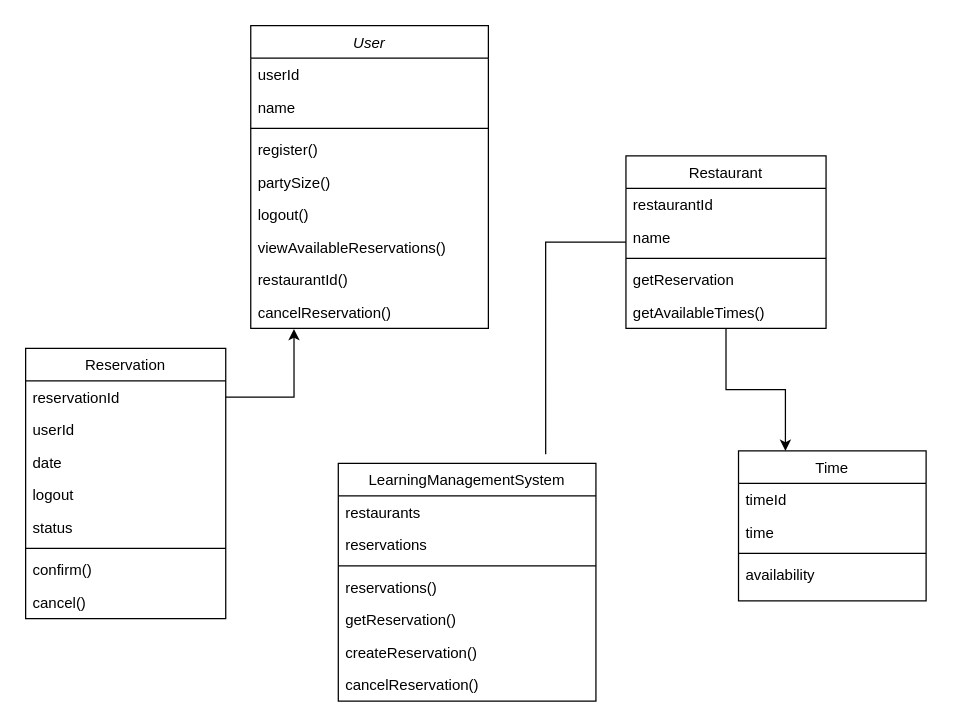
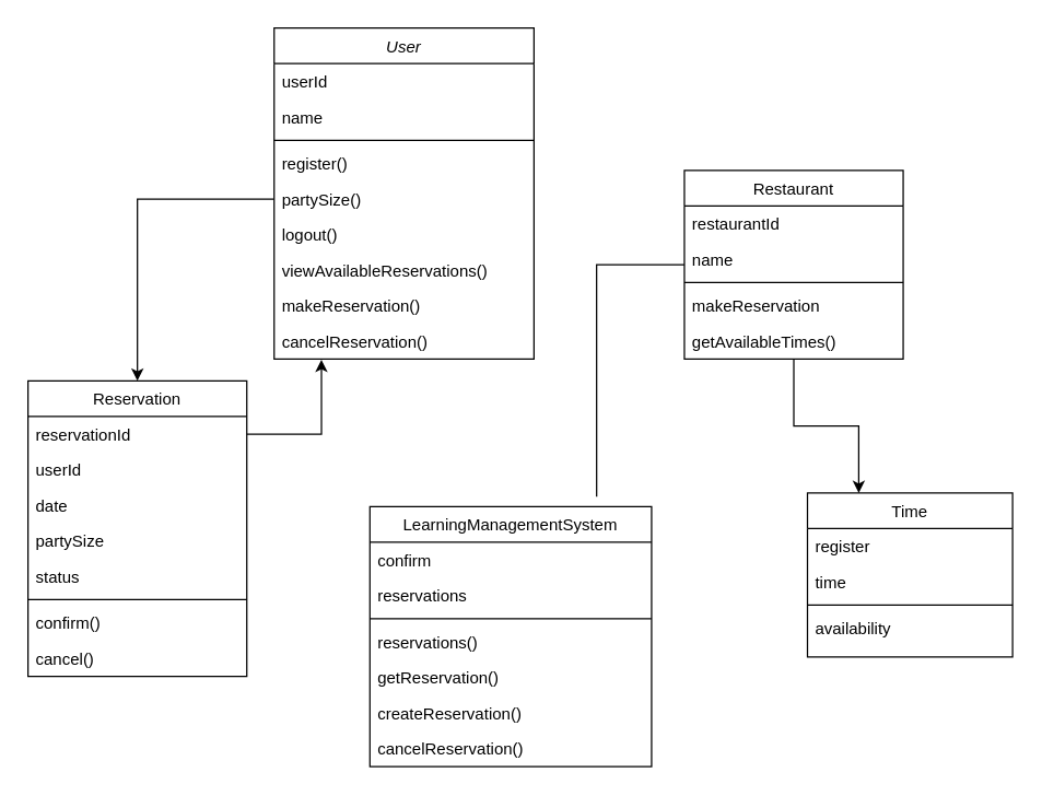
  <mxCell id="0" />
  <mxCell id="1" parent="0" />
  <mxCell id="2" value="User" style="swimlane;fontStyle=2;align=center;verticalAlign=top;childLayout=stackLayout;horizontal=1;startSize=26;horizontalStack=0;resizeParent=1;resizeLast=0;collapsible=1;marginBottom=0;rounded=0;shadow=0;strokeWidth=1;" vertex="1" parent="1"><mxGeometry x="200" y="20" width="190" height="242" as="geometry"><mxRectangle x="230" y="140" width="160" height="26" as="alternateBounds" /></mxGeometry></mxCell>
  <mxCell id="3" value="userId" style="text;align=left;verticalAlign=top;spacingLeft=4;spacingRight=4;overflow=hidden;rotatable=0;points=[[0,0.5],[1,0.5]];portConstraint=eastwest;" vertex="1" parent="2"><mxGeometry y="26" width="190" height="26" as="geometry" /></mxCell>
  <mxCell id="4" value="name" style="text;align=left;verticalAlign=top;spacingLeft=4;spacingRight=4;overflow=hidden;rotatable=0;points=[[0,0.5],[1,0.5]];portConstraint=eastwest;rounded=0;shadow=0;html=0;" vertex="1" parent="2"><mxGeometry y="52" width="190" height="26" as="geometry" /></mxCell>
  <mxCell id="5" value="" style="line;html=1;strokeWidth=1;align=left;verticalAlign=middle;spacingTop=-1;spacingLeft=3;spacingRight=3;rotatable=0;labelPosition=right;points=[];portConstraint=eastwest;" vertex="1" parent="2"><mxGeometry y="78" width="190" height="8" as="geometry" /></mxCell>
  <mxCell id="6" value="register()" style="text;align=left;verticalAlign=top;spacingLeft=4;spacingRight=4;overflow=hidden;rotatable=0;points=[[0,0.5],[1,0.5]];portConstraint=eastwest;rounded=0;shadow=0;html=0;" vertex="1" parent="2"><mxGeometry y="86" width="190" height="26" as="geometry" /></mxCell>
  <mxCell id="7" value="partySize() " style="text;align=left;verticalAlign=top;spacingLeft=4;spacingRight=4;overflow=hidden;rotatable=0;points=[[0,0.5],[1,0.5]];portConstraint=eastwest;" vertex="1" parent="2"><mxGeometry y="112" width="190" height="26" as="geometry" /></mxCell>
  <mxCell id="8" value="logout()" style="text;align=left;verticalAlign=top;spacingLeft=4;spacingRight=4;overflow=hidden;rotatable=0;points=[[0,0.5],[1,0.5]];portConstraint=eastwest;" vertex="1" parent="2"><mxGeometry y="138" width="190" height="26" as="geometry" /></mxCell>
  <mxCell id="9" value="viewAvailableReservations()" style="text;align=left;verticalAlign=top;spacingLeft=4;spacingRight=4;overflow=hidden;rotatable=0;points=[[0,0.5],[1,0.5]];portConstraint=eastwest;" vertex="1" parent="2"><mxGeometry y="164" width="190" height="26" as="geometry" /></mxCell>
- <mxCell id="10" value="restaurantId()" style="text;align=left;verticalAlign=top;spacingLeft=4;spacingRight=4;overflow=hidden;rotatable=0;points=[[0,0.5],[1,0.5]];portConstraint=eastwest;" vertex="1" parent="2"><mxGeometry y="190" width="190" height="26" as="geometry" /></mxCell>
+ <mxCell id="10" value="makeReservation()" style="text;align=left;verticalAlign=top;spacingLeft=4;spacingRight=4;overflow=hidden;rotatable=0;points=[[0,0.5],[1,0.5]];portConstraint=eastwest;" vertex="1" parent="2"><mxGeometry y="190" width="190" height="26" as="geometry" /></mxCell>
  <mxCell id="11" value="cancelReservation()" style="text;align=left;verticalAlign=top;spacingLeft=4;spacingRight=4;overflow=hidden;rotatable=0;points=[[0,0.5],[1,0.5]];portConstraint=eastwest;" vertex="1" parent="2"><mxGeometry y="216" width="190" height="26" as="geometry" /></mxCell>
  <mxCell id="12" value="Reservation" style="swimlane;fontStyle=0;align=center;verticalAlign=top;childLayout=stackLayout;horizontal=1;startSize=26;horizontalStack=0;resizeParent=1;resizeLast=0;collapsible=1;marginBottom=0;rounded=0;shadow=0;strokeWidth=1;" vertex="1" parent="1"><mxGeometry x="20" y="278" width="160" height="216" as="geometry"><mxRectangle x="130" y="380" width="160" height="26" as="alternateBounds" /></mxGeometry></mxCell>
  <mxCell id="13" value="reservationId" style="text;align=left;verticalAlign=top;spacingLeft=4;spacingRight=4;overflow=hidden;rotatable=0;points=[[0,0.5],[1,0.5]];portConstraint=eastwest;" vertex="1" parent="12"><mxGeometry y="26" width="160" height="26" as="geometry" /></mxCell>
  <mxCell id="14" value="userId" style="text;align=left;verticalAlign=top;spacingLeft=4;spacingRight=4;overflow=hidden;rotatable=0;points=[[0,0.5],[1,0.5]];portConstraint=eastwest;rounded=0;shadow=0;html=0;" vertex="1" parent="12"><mxGeometry y="52" width="160" height="26" as="geometry" /></mxCell>
  <mxCell id="15" value="date" style="text;align=left;verticalAlign=top;spacingLeft=4;spacingRight=4;overflow=hidden;rotatable=0;points=[[0,0.5],[1,0.5]];portConstraint=eastwest;rounded=0;shadow=0;html=0;" vertex="1" parent="12"><mxGeometry y="78" width="160" height="26" as="geometry" /></mxCell>
- <mxCell id="16" value="logout" style="text;align=left;verticalAlign=top;spacingLeft=4;spacingRight=4;overflow=hidden;rotatable=0;points=[[0,0.5],[1,0.5]];portConstraint=eastwest;rounded=0;shadow=0;html=0;" vertex="1" parent="12"><mxGeometry y="104" width="160" height="26" as="geometry" /></mxCell>
+ <mxCell id="16" value="partySize" style="text;align=left;verticalAlign=top;spacingLeft=4;spacingRight=4;overflow=hidden;rotatable=0;points=[[0,0.5],[1,0.5]];portConstraint=eastwest;rounded=0;shadow=0;html=0;" vertex="1" parent="12"><mxGeometry y="104" width="160" height="26" as="geometry" /></mxCell>
  <mxCell id="17" value="status" style="text;align=left;verticalAlign=top;spacingLeft=4;spacingRight=4;overflow=hidden;rotatable=0;points=[[0,0.5],[1,0.5]];portConstraint=eastwest;rounded=0;shadow=0;html=0;" vertex="1" parent="12"><mxGeometry y="130" width="160" height="26" as="geometry" /></mxCell>
  <mxCell id="18" value="" style="line;html=1;strokeWidth=1;align=left;verticalAlign=middle;spacingTop=-1;spacingLeft=3;spacingRight=3;rotatable=0;labelPosition=right;points=[];portConstraint=eastwest;" vertex="1" parent="12"><mxGeometry y="156" width="160" height="8" as="geometry" /></mxCell>
  <mxCell id="19" value="confirm()" style="text;align=left;verticalAlign=top;spacingLeft=4;spacingRight=4;overflow=hidden;rotatable=0;points=[[0,0.5],[1,0.5]];portConstraint=eastwest;" vertex="1" parent="12"><mxGeometry y="164" width="160" height="26" as="geometry" /></mxCell>
  <mxCell id="20" value="cancel()" style="text;align=left;verticalAlign=top;spacingLeft=4;spacingRight=4;overflow=hidden;rotatable=0;points=[[0,0.5],[1,0.5]];portConstraint=eastwest;" vertex="1" parent="12"><mxGeometry y="190" width="160" height="26" as="geometry" /></mxCell>
  <mxCell id="21" value="LearningManagementSystem" style="swimlane;fontStyle=0;align=center;verticalAlign=top;childLayout=stackLayout;horizontal=1;startSize=26;horizontalStack=0;resizeParent=1;resizeLast=0;collapsible=1;marginBottom=0;rounded=0;shadow=0;strokeWidth=1;" vertex="1" parent="1"><mxGeometry x="270" y="370" width="206" height="190" as="geometry"><mxRectangle x="550" y="140" width="160" height="26" as="alternateBounds" /></mxGeometry></mxCell>
- <mxCell id="22" value="restaurants" style="text;align=left;verticalAlign=top;spacingLeft=4;spacingRight=4;overflow=hidden;rotatable=0;points=[[0,0.5],[1,0.5]];portConstraint=eastwest;rounded=0;shadow=0;html=0;" vertex="1" parent="21"><mxGeometry y="26" width="206" height="26" as="geometry" /></mxCell>
+ <mxCell id="22" value="confirm" style="text;align=left;verticalAlign=top;spacingLeft=4;spacingRight=4;overflow=hidden;rotatable=0;points=[[0,0.5],[1,0.5]];portConstraint=eastwest;rounded=0;shadow=0;html=0;" vertex="1" parent="21"><mxGeometry y="26" width="206" height="26" as="geometry" /></mxCell>
  <mxCell id="23" value="reservations" style="text;align=left;verticalAlign=top;spacingLeft=4;spacingRight=4;overflow=hidden;rotatable=0;points=[[0,0.5],[1,0.5]];portConstraint=eastwest;rounded=0;shadow=0;html=0;" vertex="1" parent="21"><mxGeometry y="52" width="206" height="26" as="geometry" /></mxCell>
  <mxCell id="24" value="" style="line;html=1;strokeWidth=1;align=left;verticalAlign=middle;spacingTop=-1;spacingLeft=3;spacingRight=3;rotatable=0;labelPosition=right;points=[];portConstraint=eastwest;" vertex="1" parent="21"><mxGeometry y="78" width="206" height="8" as="geometry" /></mxCell>
  <mxCell id="25" value="reservations()" style="text;align=left;verticalAlign=top;spacingLeft=4;spacingRight=4;overflow=hidden;rotatable=0;points=[[0,0.5],[1,0.5]];portConstraint=eastwest;rounded=0;shadow=0;html=0;" vertex="1" parent="21"><mxGeometry y="86" width="206" height="26" as="geometry" /></mxCell>
  <mxCell id="26" value="getReservation()" style="text;align=left;verticalAlign=top;spacingLeft=4;spacingRight=4;overflow=hidden;rotatable=0;points=[[0,0.5],[1,0.5]];portConstraint=eastwest;" vertex="1" parent="21"><mxGeometry y="112" width="206" height="26" as="geometry" /></mxCell>
  <mxCell id="27" value="createReservation()" style="text;align=left;verticalAlign=top;spacingLeft=4;spacingRight=4;overflow=hidden;rotatable=0;points=[[0,0.5],[1,0.5]];portConstraint=eastwest;rounded=0;shadow=0;html=0;" vertex="1" parent="21"><mxGeometry y="138" width="206" height="26" as="geometry" /></mxCell>
  <mxCell id="28" value="cancelReservation()" style="text;align=left;verticalAlign=top;spacingLeft=4;spacingRight=4;overflow=hidden;rotatable=0;points=[[0,0.5],[1,0.5]];portConstraint=eastwest;" vertex="1" parent="21"><mxGeometry y="164" width="206" height="26" as="geometry" /></mxCell>
  <mxCell id="29" style="edgeStyle=orthogonalEdgeStyle;rounded=0;orthogonalLoop=1;jettySize=auto;html=1;entryX=0.805;entryY=-0.039;entryDx=0;entryDy=0;entryPerimeter=0;endArrow=none;" edge="1" parent="1" source="31" target="21"><mxGeometry relative="1" as="geometry" /></mxCell>
  <mxCell id="30" style="edgeStyle=orthogonalEdgeStyle;rounded=0;orthogonalLoop=1;jettySize=auto;html=1;entryX=0.25;entryY=0;entryDx=0;entryDy=0;" edge="1" parent="1" source="31" target="37"><mxGeometry relative="1" as="geometry" /></mxCell>
  <mxCell id="31" value="Restaurant" style="swimlane;fontStyle=0;align=center;verticalAlign=top;childLayout=stackLayout;horizontal=1;startSize=26;horizontalStack=0;resizeParent=1;resizeLast=0;collapsible=1;marginBottom=0;rounded=0;shadow=0;strokeWidth=1;" vertex="1" parent="1"><mxGeometry x="500" y="124" width="160" height="138" as="geometry"><mxRectangle x="130" y="380" width="160" height="26" as="alternateBounds" /></mxGeometry></mxCell>
  <mxCell id="32" value="restaurantId" style="text;align=left;verticalAlign=top;spacingLeft=4;spacingRight=4;overflow=hidden;rotatable=0;points=[[0,0.5],[1,0.5]];portConstraint=eastwest;" vertex="1" parent="31"><mxGeometry y="26" width="160" height="26" as="geometry" /></mxCell>
  <mxCell id="33" value="name" style="text;align=left;verticalAlign=top;spacingLeft=4;spacingRight=4;overflow=hidden;rotatable=0;points=[[0,0.5],[1,0.5]];portConstraint=eastwest;rounded=0;shadow=0;html=0;" vertex="1" parent="31"><mxGeometry y="52" width="160" height="26" as="geometry" /></mxCell>
  <mxCell id="34" value="" style="line;html=1;strokeWidth=1;align=left;verticalAlign=middle;spacingTop=-1;spacingLeft=3;spacingRight=3;rotatable=0;labelPosition=right;points=[];portConstraint=eastwest;" vertex="1" parent="31"><mxGeometry y="78" width="160" height="8" as="geometry" /></mxCell>
- <mxCell id="35" value="getReservation" style="text;align=left;verticalAlign=top;spacingLeft=4;spacingRight=4;overflow=hidden;rotatable=0;points=[[0,0.5],[1,0.5]];portConstraint=eastwest;" vertex="1" parent="31"><mxGeometry y="86" width="160" height="26" as="geometry" /></mxCell>
+ <mxCell id="35" value="makeReservation" style="text;align=left;verticalAlign=top;spacingLeft=4;spacingRight=4;overflow=hidden;rotatable=0;points=[[0,0.5],[1,0.5]];portConstraint=eastwest;" vertex="1" parent="31"><mxGeometry y="86" width="160" height="26" as="geometry" /></mxCell>
  <mxCell id="36" value="getAvailableTimes()" style="text;align=left;verticalAlign=top;spacingLeft=4;spacingRight=4;overflow=hidden;rotatable=0;points=[[0,0.5],[1,0.5]];portConstraint=eastwest;rounded=0;shadow=0;html=0;" vertex="1" parent="31"><mxGeometry y="112" width="160" height="26" as="geometry" /></mxCell>
  <mxCell id="37" value="Time" style="swimlane;fontStyle=0;align=center;verticalAlign=top;childLayout=stackLayout;horizontal=1;startSize=26;horizontalStack=0;resizeParent=1;resizeLast=0;collapsible=1;marginBottom=0;rounded=0;shadow=0;strokeWidth=1;" vertex="1" parent="1"><mxGeometry x="590" y="360" width="150" height="120" as="geometry"><mxRectangle x="130" y="380" width="160" height="26" as="alternateBounds" /></mxGeometry></mxCell>
- <mxCell id="38" value="timeId" style="text;align=left;verticalAlign=top;spacingLeft=4;spacingRight=4;overflow=hidden;rotatable=0;points=[[0,0.5],[1,0.5]];portConstraint=eastwest;" vertex="1" parent="37"><mxGeometry y="26" width="150" height="26" as="geometry" /></mxCell>
+ <mxCell id="38" value="register" style="text;align=left;verticalAlign=top;spacingLeft=4;spacingRight=4;overflow=hidden;rotatable=0;points=[[0,0.5],[1,0.5]];portConstraint=eastwest;" vertex="1" parent="37"><mxGeometry y="26" width="150" height="26" as="geometry" /></mxCell>
  <mxCell id="39" value="time" style="text;align=left;verticalAlign=top;spacingLeft=4;spacingRight=4;overflow=hidden;rotatable=0;points=[[0,0.5],[1,0.5]];portConstraint=eastwest;rounded=0;shadow=0;html=0;" vertex="1" parent="37"><mxGeometry y="52" width="150" height="26" as="geometry" /></mxCell>
  <mxCell id="40" value="" style="line;html=1;strokeWidth=1;align=left;verticalAlign=middle;spacingTop=-1;spacingLeft=3;spacingRight=3;rotatable=0;labelPosition=right;points=[];portConstraint=eastwest;" vertex="1" parent="37"><mxGeometry y="78" width="150" height="8" as="geometry" /></mxCell>
  <mxCell id="41" value="availability" style="text;align=left;verticalAlign=top;spacingLeft=4;spacingRight=4;overflow=hidden;rotatable=0;points=[[0,0.5],[1,0.5]];portConstraint=eastwest;" vertex="1" parent="37"><mxGeometry y="86" width="150" height="26" as="geometry" /></mxCell>
+ <mxCell id="42" style="edgeStyle=orthogonalEdgeStyle;rounded=0;orthogonalLoop=1;jettySize=auto;html=1;entryX=0.5;entryY=0;entryDx=0;entryDy=0;" edge="1" parent="1" source="7" target="12"><mxGeometry relative="1" as="geometry" /></mxCell>
  <mxCell id="43" style="edgeStyle=orthogonalEdgeStyle;rounded=0;orthogonalLoop=1;jettySize=auto;html=1;exitX=1;exitY=0.5;exitDx=0;exitDy=0;entryX=0.182;entryY=1.021;entryDx=0;entryDy=0;entryPerimeter=0;" edge="1" parent="1" source="13" target="11"><mxGeometry relative="1" as="geometry" /></mxCell>
